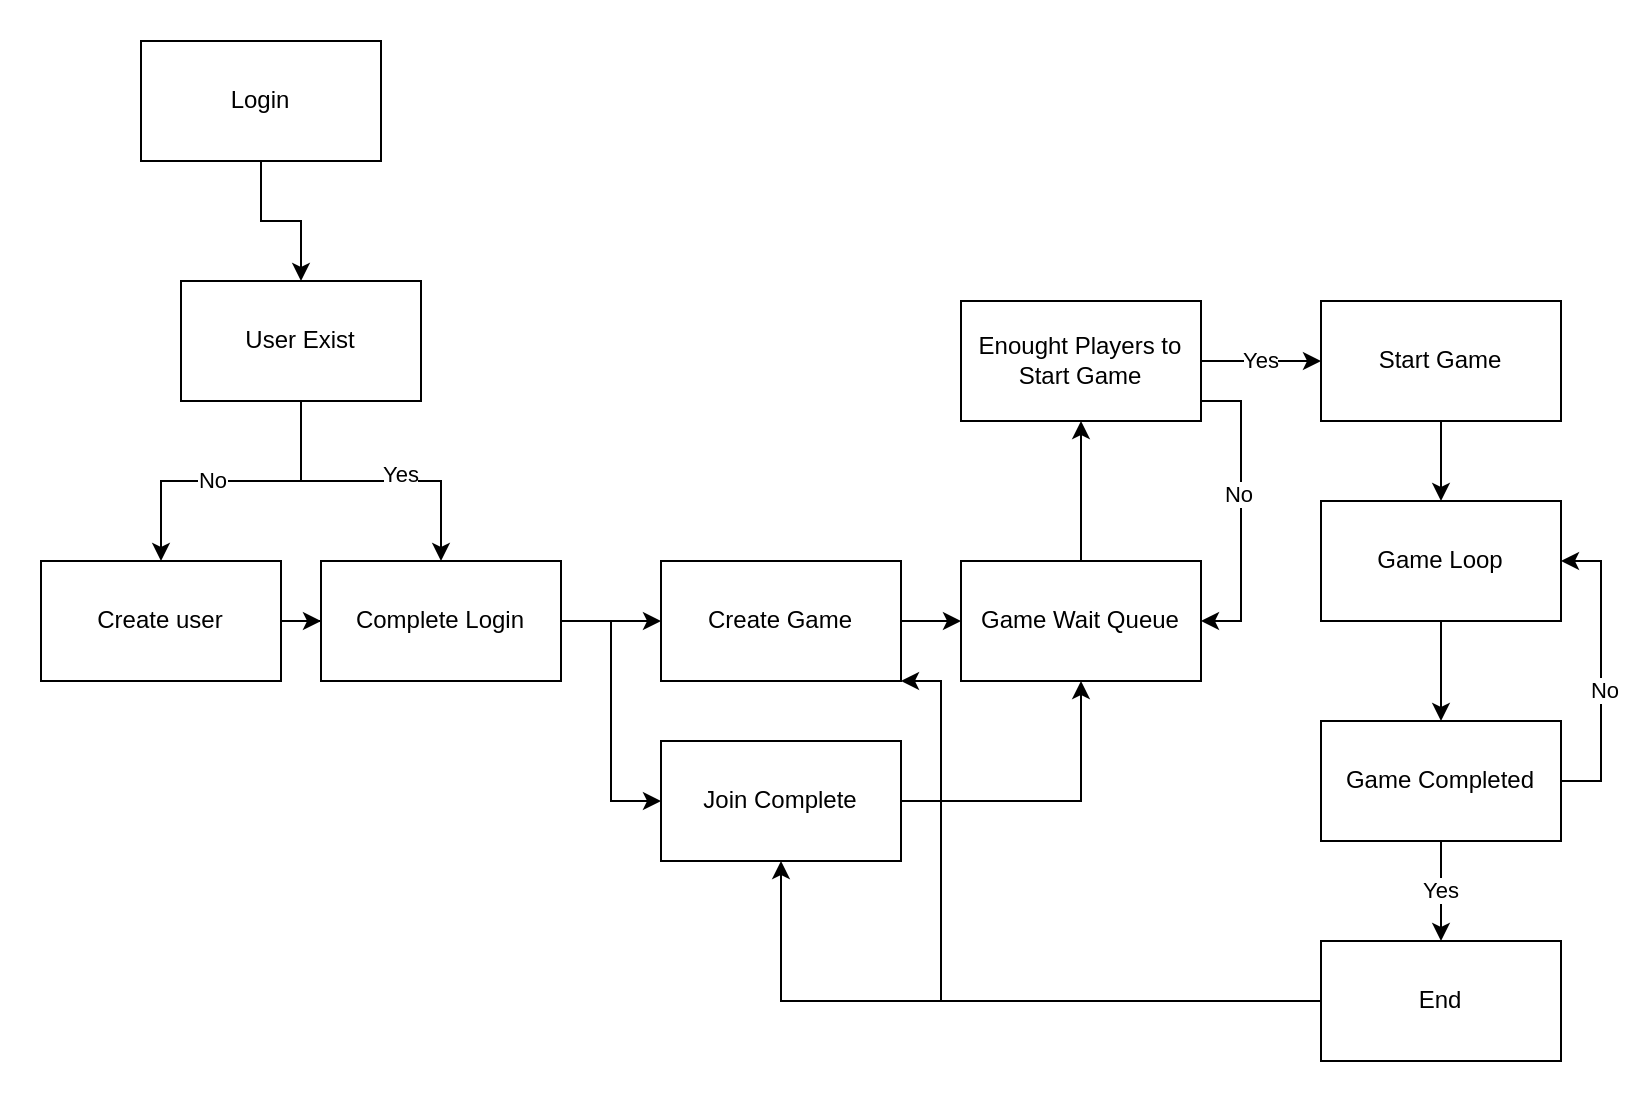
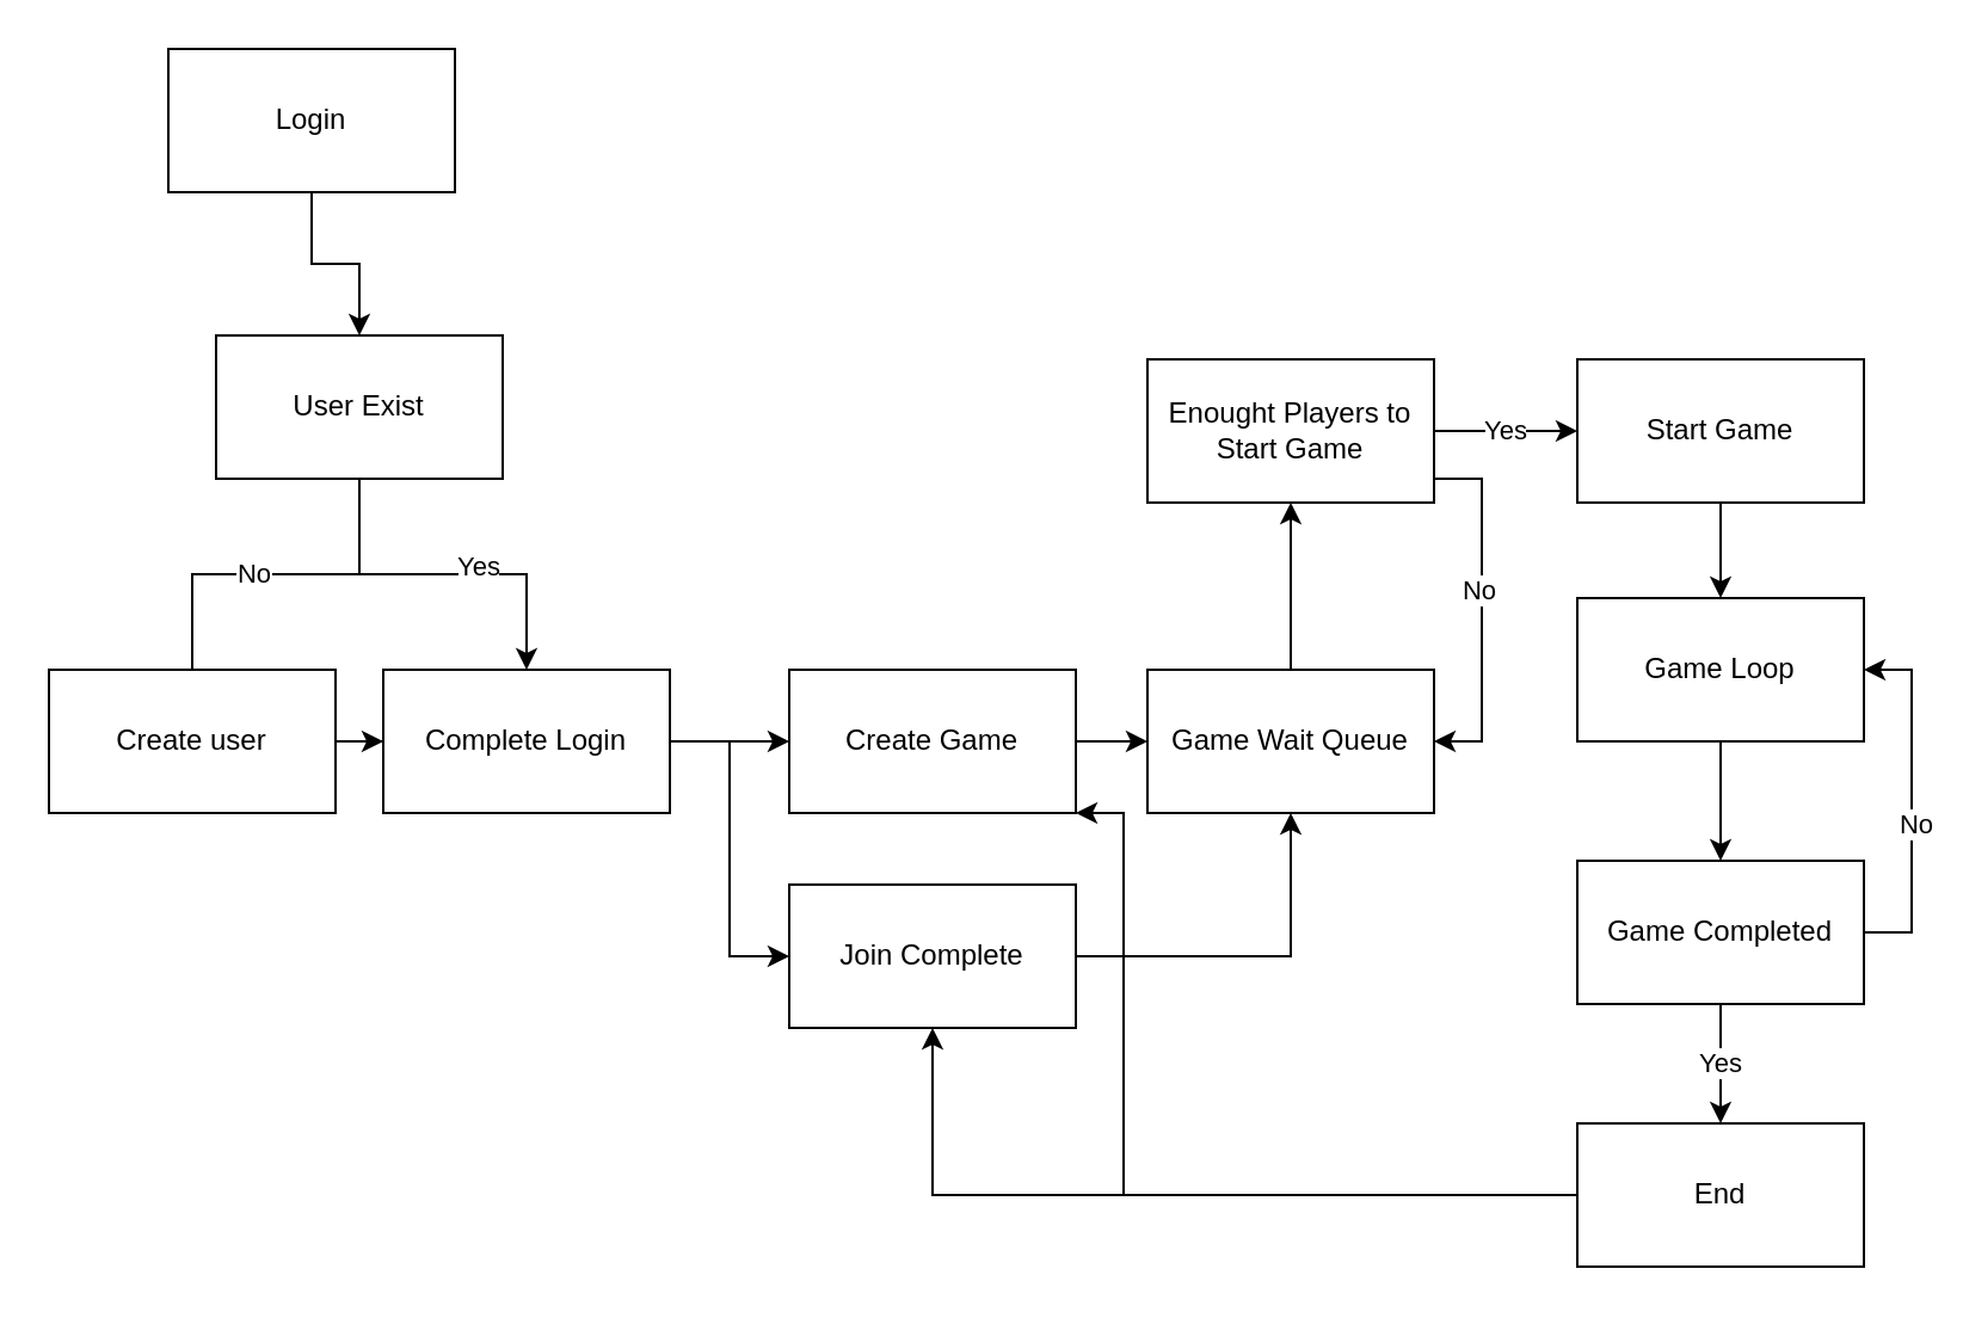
  <mxCell id="0" />
  <mxCell id="1" parent="0" />
  <mxCell id="2" style="edgeStyle=orthogonalEdgeStyle;rounded=0;orthogonalLoop=1;jettySize=auto;html=1;entryX=0.5;entryY=0;entryDx=0;entryDy=0;" edge="1" parent="1" source="3" target="8"><mxGeometry relative="1" as="geometry" /></mxCell>
  <mxCell id="3" value="Login" style="rounded=0;whiteSpace=wrap;html=1;" vertex="1" parent="1"><mxGeometry x="70" y="20" width="120" height="60" as="geometry" /></mxCell>
- <mxCell id="4" style="edgeStyle=orthogonalEdgeStyle;rounded=0;orthogonalLoop=1;jettySize=auto;html=1;entryX=0.5;entryY=0;entryDx=0;entryDy=0;" edge="1" parent="1" source="8" target="10"><mxGeometry relative="1" as="geometry" /></mxCell>
+ <mxCell id="4" style="edgeStyle=orthogonalEdgeStyle;rounded=0;orthogonalLoop=1;jettySize=auto;html=1;entryX=0.5;entryY=0;entryDx=0;entryDy=0;endArrow=none;" edge="1" parent="1" source="8" target="10"><mxGeometry relative="1" as="geometry" /></mxCell>
  <mxCell id="5" value="No" style="edgeLabel;html=1;align=center;verticalAlign=middle;resizable=0;points=[];" vertex="1" connectable="0" parent="4"><mxGeometry x="0.136" y="-1" relative="1" as="geometry"><mxPoint as="offset" /></mxGeometry></mxCell>
  <mxCell id="6" style="edgeStyle=orthogonalEdgeStyle;rounded=0;orthogonalLoop=1;jettySize=auto;html=1;entryX=0.5;entryY=0;entryDx=0;entryDy=0;" edge="1" parent="1" source="8" target="13"><mxGeometry relative="1" as="geometry" /></mxCell>
  <mxCell id="7" value="Yes" style="edgeLabel;html=1;align=center;verticalAlign=middle;resizable=0;points=[];" vertex="1" connectable="0" parent="6"><mxGeometry x="0.184" y="4" relative="1" as="geometry"><mxPoint as="offset" /></mxGeometry></mxCell>
  <mxCell id="8" value="User Exist" style="rounded=0;whiteSpace=wrap;html=1;" vertex="1" parent="1"><mxGeometry x="90" y="140" width="120" height="60" as="geometry" /></mxCell>
  <mxCell id="9" style="edgeStyle=orthogonalEdgeStyle;rounded=0;orthogonalLoop=1;jettySize=auto;html=1;" edge="1" parent="1" source="10" target="13"><mxGeometry relative="1" as="geometry" /></mxCell>
  <mxCell id="10" value="Create user" style="rounded=0;whiteSpace=wrap;html=1;" vertex="1" parent="1"><mxGeometry x="20" y="280" width="120" height="60" as="geometry" /></mxCell>
  <mxCell id="11" style="edgeStyle=orthogonalEdgeStyle;rounded=0;orthogonalLoop=1;jettySize=auto;html=1;entryX=0;entryY=0.5;entryDx=0;entryDy=0;" edge="1" parent="1" source="13" target="15"><mxGeometry relative="1" as="geometry" /></mxCell>
  <mxCell id="12" style="edgeStyle=orthogonalEdgeStyle;rounded=0;orthogonalLoop=1;jettySize=auto;html=1;entryX=0;entryY=0.5;entryDx=0;entryDy=0;" edge="1" parent="1" source="13" target="17"><mxGeometry relative="1" as="geometry" /></mxCell>
  <mxCell id="13" value="Complete Login" style="rounded=0;whiteSpace=wrap;html=1;" vertex="1" parent="1"><mxGeometry x="160" y="280" width="120" height="60" as="geometry" /></mxCell>
  <mxCell id="14" style="edgeStyle=orthogonalEdgeStyle;rounded=0;orthogonalLoop=1;jettySize=auto;html=1;" edge="1" parent="1" source="15" target="19"><mxGeometry relative="1" as="geometry" /></mxCell>
  <mxCell id="15" value="Create Game" style="rounded=0;whiteSpace=wrap;html=1;" vertex="1" parent="1"><mxGeometry x="330" y="280" width="120" height="60" as="geometry" /></mxCell>
  <mxCell id="16" style="edgeStyle=orthogonalEdgeStyle;rounded=0;orthogonalLoop=1;jettySize=auto;html=1;entryX=0.5;entryY=1;entryDx=0;entryDy=0;" edge="1" parent="1" source="17" target="19"><mxGeometry relative="1" as="geometry" /></mxCell>
  <mxCell id="17" value="Join Complete" style="rounded=0;whiteSpace=wrap;html=1;" vertex="1" parent="1"><mxGeometry x="330" y="370" width="120" height="60" as="geometry" /></mxCell>
  <mxCell id="18" style="edgeStyle=orthogonalEdgeStyle;rounded=0;orthogonalLoop=1;jettySize=auto;html=1;entryX=0.5;entryY=1;entryDx=0;entryDy=0;" edge="1" parent="1" source="19" target="23"><mxGeometry relative="1" as="geometry" /></mxCell>
  <mxCell id="19" value="Game Wait Queue" style="rounded=0;whiteSpace=wrap;html=1;" vertex="1" parent="1"><mxGeometry x="480" y="280" width="120" height="60" as="geometry" /></mxCell>
  <mxCell id="20" style="edgeStyle=orthogonalEdgeStyle;rounded=0;orthogonalLoop=1;jettySize=auto;html=1;entryX=1;entryY=0.5;entryDx=0;entryDy=0;" edge="1" parent="1" source="23" target="19"><mxGeometry relative="1" as="geometry"><Array as="points"><mxPoint x="620" y="200" /><mxPoint x="620" y="310" /></Array></mxGeometry></mxCell>
  <mxCell id="21" value="No" style="edgeLabel;html=1;align=center;verticalAlign=middle;resizable=0;points=[];" vertex="1" connectable="0" parent="20"><mxGeometry x="-0.122" y="-2" relative="1" as="geometry"><mxPoint as="offset" /></mxGeometry></mxCell>
  <mxCell id="22" value="Yes" style="edgeStyle=orthogonalEdgeStyle;rounded=0;orthogonalLoop=1;jettySize=auto;html=1;entryX=0;entryY=0.5;entryDx=0;entryDy=0;" edge="1" parent="1" source="23" target="25"><mxGeometry relative="1" as="geometry" /></mxCell>
  <mxCell id="23" value="Enought Players to Start Game" style="rounded=0;whiteSpace=wrap;html=1;" vertex="1" parent="1"><mxGeometry x="480" y="150" width="120" height="60" as="geometry" /></mxCell>
  <mxCell id="24" style="edgeStyle=orthogonalEdgeStyle;rounded=0;orthogonalLoop=1;jettySize=auto;html=1;entryX=0.5;entryY=0;entryDx=0;entryDy=0;" edge="1" parent="1" source="25" target="27"><mxGeometry relative="1" as="geometry" /></mxCell>
  <mxCell id="25" value="Start Game" style="rounded=0;whiteSpace=wrap;html=1;" vertex="1" parent="1"><mxGeometry x="660" y="150" width="120" height="60" as="geometry" /></mxCell>
  <mxCell id="26" style="edgeStyle=orthogonalEdgeStyle;rounded=0;orthogonalLoop=1;jettySize=auto;html=1;entryX=0.5;entryY=0;entryDx=0;entryDy=0;" edge="1" parent="1" source="27" target="34"><mxGeometry relative="1" as="geometry" /></mxCell>
  <mxCell id="27" value="Game Loop" style="rounded=0;whiteSpace=wrap;html=1;" vertex="1" parent="1"><mxGeometry x="660" y="250" width="120" height="60" as="geometry" /></mxCell>
  <mxCell id="28" style="edgeStyle=orthogonalEdgeStyle;rounded=0;orthogonalLoop=1;jettySize=auto;html=1;entryX=1;entryY=1;entryDx=0;entryDy=0;" edge="1" parent="1" source="30" target="15"><mxGeometry relative="1" as="geometry"><Array as="points"><mxPoint x="470" y="500" /><mxPoint x="470" y="340" /></Array></mxGeometry></mxCell>
  <mxCell id="29" style="edgeStyle=orthogonalEdgeStyle;rounded=0;orthogonalLoop=1;jettySize=auto;html=1;" edge="1" parent="1" source="30" target="17"><mxGeometry relative="1" as="geometry" /></mxCell>
  <mxCell id="30" value="End" style="rounded=0;whiteSpace=wrap;html=1;" vertex="1" parent="1"><mxGeometry x="660" y="470" width="120" height="60" as="geometry" /></mxCell>
  <mxCell id="31" value="Yes" style="edgeStyle=orthogonalEdgeStyle;rounded=0;orthogonalLoop=1;jettySize=auto;html=1;entryX=0.5;entryY=0;entryDx=0;entryDy=0;" edge="1" parent="1" source="34" target="30"><mxGeometry relative="1" as="geometry" /></mxCell>
  <mxCell id="32" style="edgeStyle=orthogonalEdgeStyle;rounded=0;orthogonalLoop=1;jettySize=auto;html=1;entryX=1;entryY=0.5;entryDx=0;entryDy=0;" edge="1" parent="1" source="34" target="27"><mxGeometry relative="1" as="geometry"><Array as="points"><mxPoint x="800" y="390" /><mxPoint x="800" y="280" /></Array></mxGeometry></mxCell>
  <mxCell id="33" value="No" style="edgeLabel;html=1;align=center;verticalAlign=middle;resizable=0;points=[];" vertex="1" connectable="0" parent="32"><mxGeometry x="-0.124" y="-1" relative="1" as="geometry"><mxPoint as="offset" /></mxGeometry></mxCell>
  <mxCell id="34" value="Game Completed" style="rounded=0;whiteSpace=wrap;html=1;" vertex="1" parent="1"><mxGeometry x="660" y="360" width="120" height="60" as="geometry" /></mxCell>
